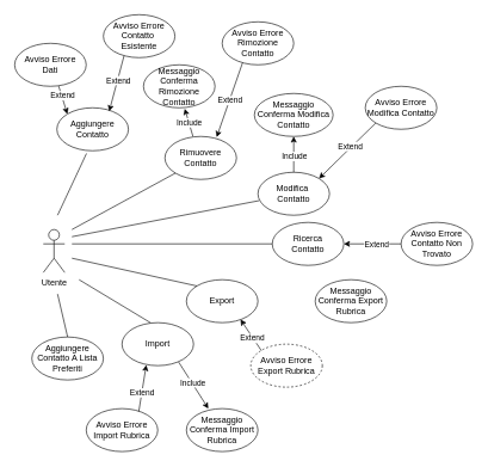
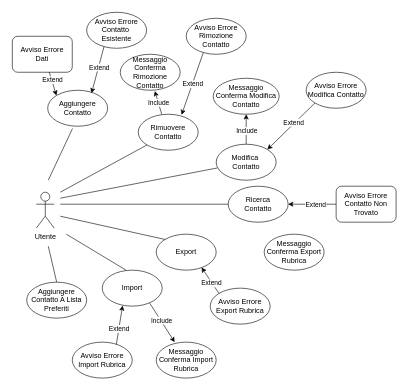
  <mxCell id="0" />
  <mxCell id="1" parent="0" />
  <mxCell id="2" value="Utente" style="shape=umlActor;verticalLabelPosition=bottom;verticalAlign=top;html=1;outlineConnect=0;" parent="1" vertex="1"><mxGeometry x="60" y="320" width="30" height="60" as="geometry" /></mxCell>
  <mxCell id="3" value="Aggiungere Contatto" style="ellipse;whiteSpace=wrap;html=1;" parent="1" vertex="1"><mxGeometry x="79" y="150" width="100" height="60" as="geometry" /></mxCell>
  <mxCell id="4" value="Rimuovere Contatto" style="ellipse;whiteSpace=wrap;html=1;" parent="1" vertex="1"><mxGeometry x="230" y="190" width="100" height="60" as="geometry" /></mxCell>
  <mxCell id="5" value="&lt;div&gt;Modifica&amp;nbsp;&lt;/div&gt;&lt;div&gt;Contatto&lt;/div&gt;" style="ellipse;whiteSpace=wrap;html=1;" parent="1" vertex="1"><mxGeometry x="360" y="240" width="100" height="60" as="geometry" /></mxCell>
  <mxCell id="6" value="&lt;div&gt;Ricerca &lt;br&gt;&lt;/div&gt;&lt;div&gt;Contatto&lt;br&gt;&lt;/div&gt;" style="ellipse;whiteSpace=wrap;html=1;" parent="1" vertex="1"><mxGeometry x="380" y="310" width="100" height="60" as="geometry" /></mxCell>
  <mxCell id="7" value="Export" style="ellipse;whiteSpace=wrap;html=1;" parent="1" vertex="1"><mxGeometry x="260" y="390" width="100" height="60" as="geometry" /></mxCell>
  <mxCell id="8" value="Import" style="ellipse;whiteSpace=wrap;html=1;" parent="1" vertex="1"><mxGeometry x="170" y="450" width="100" height="60" as="geometry" /></mxCell>
  <mxCell id="9" value="Aggiungere Contatto A Lista&lt;br&gt;Preferiti" style="ellipse;whiteSpace=wrap;html=1;" parent="1" vertex="1"><mxGeometry x="44" y="470" width="100" height="60" as="geometry" /></mxCell>
- <mxCell id="10" value="&lt;div&gt;Avviso Errore&lt;/div&gt;&lt;div&gt;Dati&lt;br&gt;&lt;/div&gt;" style="ellipse;whiteSpace=wrap;html=1;" parent="1" vertex="1"><mxGeometry x="20" y="60" width="100" height="60" as="geometry" /></mxCell>
+ <mxCell id="10" value="&lt;div&gt;Avviso Errore&lt;/div&gt;&lt;div&gt;Dati&lt;br&gt;&lt;/div&gt;" style="whiteSpace=wrap;html=1;rounded=1;" parent="1" vertex="1"><mxGeometry x="20" y="60" width="100" height="60" as="geometry" /></mxCell>
  <mxCell id="11" value="&lt;div&gt;Avviso Errore Contatto&amp;nbsp;&lt;/div&gt;&lt;div&gt;Esistente&lt;br&gt;&lt;/div&gt;" style="ellipse;whiteSpace=wrap;html=1;" parent="1" vertex="1"><mxGeometry x="144" y="20" width="100" height="60" as="geometry" /></mxCell>
  <mxCell id="12" value="Messaggio Conferma Rimozione Contatto" style="ellipse;whiteSpace=wrap;html=1;" parent="1" vertex="1"><mxGeometry x="200" y="90" width="100" height="60" as="geometry" /></mxCell>
  <mxCell id="13" value="Avviso Errore Rimozione Contatto" style="ellipse;whiteSpace=wrap;html=1;" parent="1" vertex="1"><mxGeometry x="310" y="30" width="100" height="60" as="geometry" /></mxCell>
  <mxCell id="14" value="Messaggio Conferma Modifica Contatto" style="ellipse;whiteSpace=wrap;html=1;" parent="1" vertex="1"><mxGeometry x="355" y="130" width="110" height="60" as="geometry" /></mxCell>
  <mxCell id="15" value="Avviso Errore Modifica Contatto" style="ellipse;whiteSpace=wrap;html=1;" parent="1" vertex="1"><mxGeometry x="510" y="120" width="100" height="60" as="geometry" /></mxCell>
- <mxCell id="16" value="Avviso Errore Contatto Non Trovato" style="ellipse;whiteSpace=wrap;html=1;" parent="1" vertex="1"><mxGeometry x="560" y="310" width="100" height="60" as="geometry" /></mxCell>
+ <mxCell id="16" value="Avviso Errore Contatto Non Trovato" style="whiteSpace=wrap;html=1;rounded=1;" parent="1" vertex="1"><mxGeometry x="560" y="310" width="100" height="60" as="geometry" /></mxCell>
  <mxCell id="17" value="&lt;div&gt;Messaggio Conferma Export Rubrica&lt;/div&gt;" style="ellipse;whiteSpace=wrap;html=1;" parent="1" vertex="1"><mxGeometry x="440" y="390" width="100" height="60" as="geometry" /></mxCell>
- <mxCell id="18" value="Avviso Errore Export Rubrica " style="ellipse;whiteSpace=wrap;html=1;dashed=1;" parent="1" vertex="1"><mxGeometry x="350" y="480" width="100" height="60" as="geometry" /></mxCell>
+ <mxCell id="18" value="Avviso Errore Export Rubrica " style="ellipse;whiteSpace=wrap;html=1;" parent="1" vertex="1"><mxGeometry x="350" y="480" width="100" height="60" as="geometry" /></mxCell>
  <mxCell id="19" value="Messaggio Conferma Import Rubrica" style="ellipse;whiteSpace=wrap;html=1;" parent="1" vertex="1"><mxGeometry x="260" y="570" width="100" height="60" as="geometry" /></mxCell>
  <mxCell id="20" value="Avviso Errore Import Rubrica" style="ellipse;whiteSpace=wrap;html=1;" parent="1" vertex="1"><mxGeometry x="120" y="570" width="100" height="60" as="geometry" /></mxCell>
  <mxCell id="21" value="" style="endArrow=classic;html=1;rounded=0;entryX=0.731;entryY=0.082;entryDx=0;entryDy=0;entryPerimeter=0;exitX=0.289;exitY=0.956;exitDx=0;exitDy=0;exitPerimeter=0;" parent="1" source="11" target="3" edge="1"><mxGeometry width="50" height="50" relative="1" as="geometry"><mxPoint x="300" y="350" as="sourcePoint" /><mxPoint x="350" y="300" as="targetPoint" /></mxGeometry></mxCell>
  <mxCell id="22" value="Extend" style="edgeLabel;html=1;align=center;verticalAlign=middle;resizable=0;points=[];" parent="21" vertex="1" connectable="0"><mxGeometry x="-0.135" y="1" relative="1" as="geometry"><mxPoint as="offset" /></mxGeometry></mxCell>
  <mxCell id="23" value="" style="endArrow=classic;html=1;rounded=0;entryX=0;entryY=0;entryDx=0;entryDy=0;exitX=0.615;exitY=0.994;exitDx=0;exitDy=0;exitPerimeter=0;" parent="1" source="10" target="3" edge="1"><mxGeometry width="50" height="50" relative="1" as="geometry"><mxPoint x="183" y="86" as="sourcePoint" /><mxPoint x="162" y="165" as="targetPoint" /></mxGeometry></mxCell>
  <mxCell id="24" value="Extend" style="edgeLabel;html=1;align=center;verticalAlign=middle;resizable=0;points=[];" parent="23" vertex="1" connectable="0"><mxGeometry x="-0.309" y="1" relative="1" as="geometry"><mxPoint as="offset" /></mxGeometry></mxCell>
  <mxCell id="25" value="" style="endArrow=classic;html=1;rounded=0;exitX=0.292;exitY=0.043;exitDx=0;exitDy=0;exitPerimeter=0;entryX=0.577;entryY=1.022;entryDx=0;entryDy=0;entryPerimeter=0;" parent="1" target="12" edge="1"><mxGeometry width="50" height="50" relative="1" as="geometry"><mxPoint x="269.2" y="190" as="sourcePoint" /><mxPoint x="260" y="160" as="targetPoint" /></mxGeometry></mxCell>
  <mxCell id="26" value="Include" style="edgeLabel;html=1;align=center;verticalAlign=middle;resizable=0;points=[];" parent="25" vertex="1" connectable="0"><mxGeometry x="-0.033" relative="1" as="geometry"><mxPoint as="offset" /></mxGeometry></mxCell>
  <mxCell id="27" value="" style="endArrow=classic;html=1;rounded=0;entryX=0.723;entryY=0.015;entryDx=0;entryDy=0;entryPerimeter=0;exitX=0.285;exitY=0.953;exitDx=0;exitDy=0;exitPerimeter=0;" parent="1" source="13" target="4" edge="1"><mxGeometry width="50" height="50" relative="1" as="geometry"><mxPoint x="203" y="106" as="sourcePoint" /><mxPoint x="182" y="185" as="targetPoint" /></mxGeometry></mxCell>
  <mxCell id="28" value="Extend" style="edgeLabel;html=1;align=center;verticalAlign=middle;resizable=0;points=[];" parent="27" vertex="1" connectable="0"><mxGeometry x="-0.007" relative="1" as="geometry"><mxPoint as="offset" /></mxGeometry></mxCell>
  <mxCell id="29" value="" style="endArrow=classic;html=1;rounded=0;exitX=0.5;exitY=0;exitDx=0;exitDy=0;entryX=0.5;entryY=1;entryDx=0;entryDy=0;" parent="1" source="5" target="14" edge="1"><mxGeometry width="50" height="50" relative="1" as="geometry"><mxPoint x="213" y="116" as="sourcePoint" /><mxPoint x="410" y="200" as="targetPoint" /></mxGeometry></mxCell>
  <mxCell id="30" value="Include" style="edgeLabel;html=1;align=center;verticalAlign=middle;resizable=0;points=[];" parent="29" vertex="1" connectable="0"><mxGeometry x="-0.083" relative="1" as="geometry"><mxPoint as="offset" /></mxGeometry></mxCell>
  <mxCell id="31" value="" style="endArrow=classic;html=1;rounded=0;entryX=1;entryY=0;entryDx=0;entryDy=0;exitX=0;exitY=1;exitDx=0;exitDy=0;" parent="1" source="15" target="5" edge="1"><mxGeometry width="50" height="50" relative="1" as="geometry"><mxPoint x="223" y="126" as="sourcePoint" /><mxPoint x="202" y="205" as="targetPoint" /></mxGeometry></mxCell>
  <mxCell id="32" value="Extend" style="edgeLabel;html=1;align=center;verticalAlign=middle;resizable=0;points=[];" parent="31" vertex="1" connectable="0"><mxGeometry x="-0.13" y="-2" relative="1" as="geometry"><mxPoint as="offset" /></mxGeometry></mxCell>
  <mxCell id="33" value="" style="endArrow=classic;html=1;rounded=0;entryX=1;entryY=0.5;entryDx=0;entryDy=0;exitX=0;exitY=0.5;exitDx=0;exitDy=0;" parent="1" source="16" target="6" edge="1"><mxGeometry width="50" height="50" relative="1" as="geometry"><mxPoint x="248" y="126" as="sourcePoint" /><mxPoint x="227" y="205" as="targetPoint" /></mxGeometry></mxCell>
  <mxCell id="34" value="Extend" style="edgeLabel;html=1;align=center;verticalAlign=middle;resizable=0;points=[];" parent="33" vertex="1" connectable="0"><mxGeometry x="-0.133" relative="1" as="geometry"><mxPoint as="offset" /></mxGeometry></mxCell>
  <mxCell id="35" value="" style="endArrow=classic;html=1;rounded=0;entryX=0.756;entryY=0.925;entryDx=0;entryDy=0;entryPerimeter=0;exitX=0;exitY=0;exitDx=0;exitDy=0;" parent="1" source="18" target="7" edge="1"><mxGeometry width="50" height="50" relative="1" as="geometry"><mxPoint x="213" y="156" as="sourcePoint" /><mxPoint x="192" y="235" as="targetPoint" /></mxGeometry></mxCell>
  <mxCell id="36" value="Extend" style="edgeLabel;html=1;align=center;verticalAlign=middle;resizable=0;points=[];" parent="35" vertex="1" connectable="0"><mxGeometry x="-0.15" y="1" relative="1" as="geometry"><mxPoint as="offset" /></mxGeometry></mxCell>
  <mxCell id="37" value="" style="endArrow=classic;html=1;rounded=0;entryX=0.262;entryY=0.004;entryDx=0;entryDy=0;entryPerimeter=0;exitX=0.792;exitY=0.917;exitDx=0;exitDy=0;exitPerimeter=0;" parent="1" source="8" edge="1"><mxGeometry width="50" height="50" relative="1" as="geometry"><mxPoint x="259.996" y="520.889" as="sourcePoint" /><mxPoint x="290.7" y="570" as="targetPoint" /></mxGeometry></mxCell>
  <mxCell id="38" value="Include" style="edgeLabel;html=1;align=center;verticalAlign=middle;resizable=0;points=[];" parent="37" vertex="1" connectable="0"><mxGeometry x="-0.116" y="1" relative="1" as="geometry"><mxPoint as="offset" /></mxGeometry></mxCell>
  <mxCell id="39" value="" style="endArrow=classic;html=1;rounded=0;entryX=0.339;entryY=0.984;entryDx=0;entryDy=0;entryPerimeter=0;exitX=0.735;exitY=0.066;exitDx=0;exitDy=0;exitPerimeter=0;" parent="1" source="20" target="8" edge="1"><mxGeometry width="50" height="50" relative="1" as="geometry"><mxPoint x="273" y="176" as="sourcePoint" /><mxPoint x="252" y="255" as="targetPoint" /></mxGeometry></mxCell>
  <mxCell id="40" value="Extend" style="edgeLabel;html=1;align=center;verticalAlign=middle;resizable=0;points=[];" parent="39" vertex="1" connectable="0"><mxGeometry x="-0.184" relative="1" as="geometry"><mxPoint as="offset" /></mxGeometry></mxCell>
  <mxCell id="41" value="" style="endArrow=none;html=1;rounded=0;entryX=0.414;entryY=1.063;entryDx=0;entryDy=0;entryPerimeter=0;" parent="1" target="3" edge="1"><mxGeometry width="50" height="50" relative="1" as="geometry"><mxPoint x="80" y="300" as="sourcePoint" /><mxPoint x="350" y="300" as="targetPoint" /></mxGeometry></mxCell>
  <mxCell id="42" value="" style="endArrow=none;html=1;rounded=0;entryX=0;entryY=1;entryDx=0;entryDy=0;" parent="1" target="4" edge="1"><mxGeometry width="50" height="50" relative="1" as="geometry"><mxPoint x="100" y="320" as="sourcePoint" /><mxPoint x="130" y="224" as="targetPoint" /></mxGeometry></mxCell>
  <mxCell id="43" value="" style="endArrow=none;html=1;rounded=0;entryX=0.015;entryY=0.661;entryDx=0;entryDy=0;entryPerimeter=0;" parent="1" target="5" edge="1"><mxGeometry width="50" height="50" relative="1" as="geometry"><mxPoint x="100" y="330" as="sourcePoint" /><mxPoint x="140" y="234" as="targetPoint" /></mxGeometry></mxCell>
  <mxCell id="44" value="" style="endArrow=none;html=1;rounded=0;entryX=0;entryY=0.5;entryDx=0;entryDy=0;" parent="1" target="6" edge="1"><mxGeometry width="50" height="50" relative="1" as="geometry"><mxPoint x="100" y="340" as="sourcePoint" /><mxPoint x="150" y="244" as="targetPoint" /></mxGeometry></mxCell>
  <mxCell id="45" value="" style="endArrow=none;html=1;rounded=0;entryX=0;entryY=0;entryDx=0;entryDy=0;" parent="1" target="7" edge="1"><mxGeometry width="50" height="50" relative="1" as="geometry"><mxPoint x="100" y="360" as="sourcePoint" /><mxPoint x="160" y="254" as="targetPoint" /></mxGeometry></mxCell>
  <mxCell id="46" value="" style="endArrow=none;html=1;rounded=0;entryX=0.401;entryY=0.004;entryDx=0;entryDy=0;entryPerimeter=0;" parent="1" target="8" edge="1"><mxGeometry width="50" height="50" relative="1" as="geometry"><mxPoint x="110" y="390" as="sourcePoint" /><mxPoint x="200" y="460" as="targetPoint" /></mxGeometry></mxCell>
  <mxCell id="47" value="" style="endArrow=none;html=1;rounded=0;entryX=0.5;entryY=0;entryDx=0;entryDy=0;" parent="1" target="9" edge="1"><mxGeometry width="50" height="50" relative="1" as="geometry"><mxPoint x="80" y="410" as="sourcePoint" /><mxPoint x="180" y="274" as="targetPoint" /></mxGeometry></mxCell>
